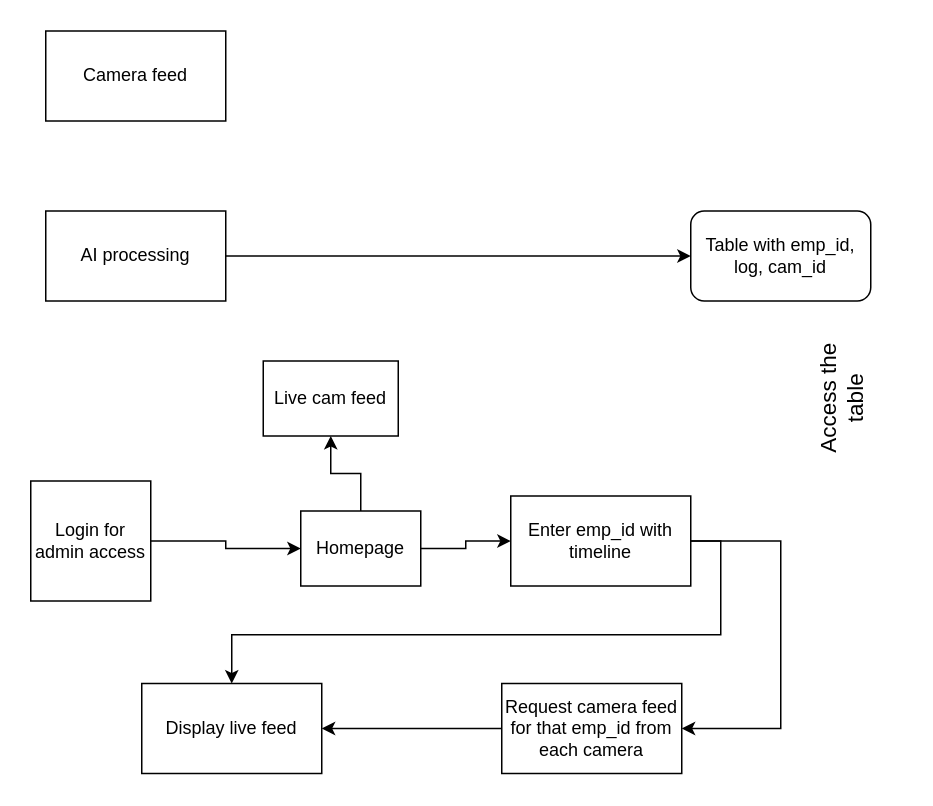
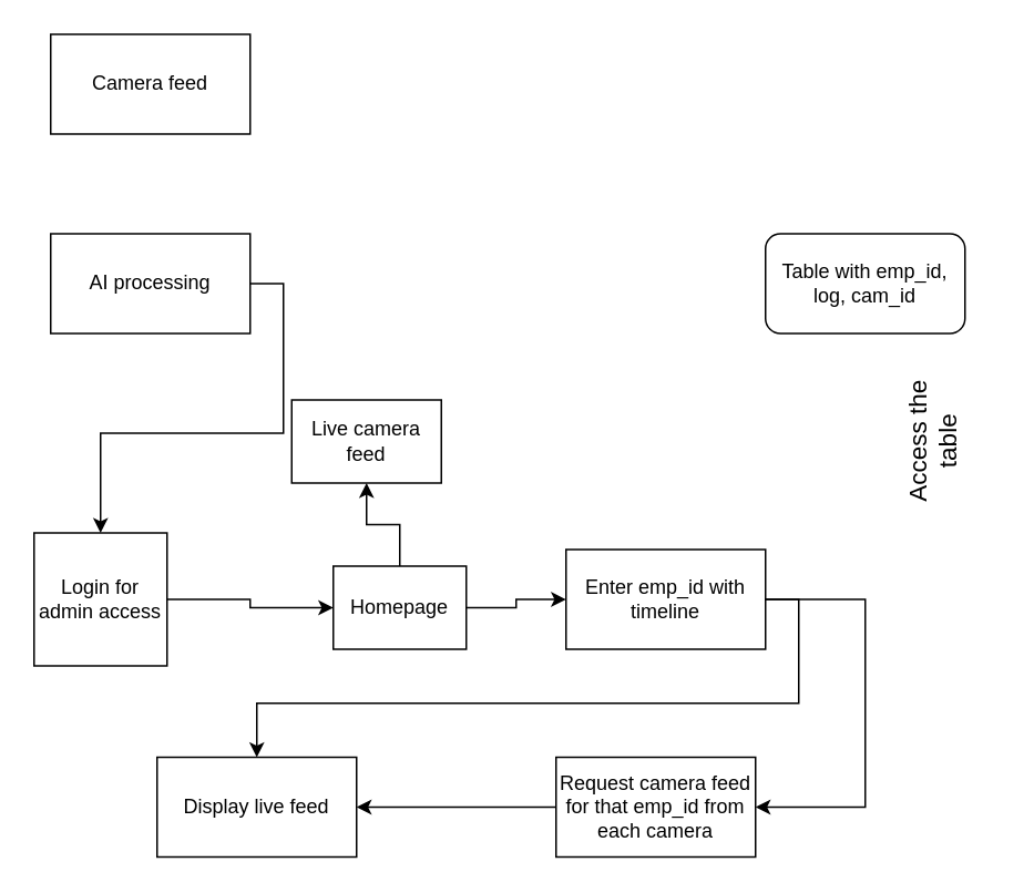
  <mxCell id="0" />
  <mxCell id="1" parent="0" />
  <mxCell id="2" value="Camera feed" style="rounded=0;whiteSpace=wrap;html=1;" vertex="1" parent="1"><mxGeometry x="30" y="20" width="120" height="60" as="geometry" /></mxCell>
- <mxCell id="3" style="edgeStyle=orthogonalEdgeStyle;rounded=0;orthogonalLoop=1;jettySize=auto;html=1;exitX=1;exitY=0.5;exitDx=0;exitDy=0;entryX=0;entryY=0.5;entryDx=0;entryDy=0;" edge="1" parent="1" source="4" target="8"><mxGeometry relative="1" as="geometry" /></mxCell>
+ <mxCell id="3" style="edgeStyle=orthogonalEdgeStyle;rounded=0;orthogonalLoop=1;jettySize=auto;html=1;exitX=1;exitY=0.5;exitDx=0;exitDy=0;" edge="1" parent="1" source="4" target="10"><mxGeometry relative="1" as="geometry" /></mxCell>
  <mxCell id="4" value="AI processing" style="rounded=0;whiteSpace=wrap;html=1;" vertex="1" parent="1"><mxGeometry x="30" y="140" width="120" height="60" as="geometry" /></mxCell>
  <mxCell id="5" style="edgeStyle=orthogonalEdgeStyle;rounded=0;orthogonalLoop=1;jettySize=auto;html=1;exitX=1;exitY=0.5;exitDx=0;exitDy=0;" edge="1" parent="1" source="7" target="17"><mxGeometry relative="1" as="geometry" /></mxCell>
  <mxCell id="6" style="edgeStyle=orthogonalEdgeStyle;rounded=0;orthogonalLoop=1;jettySize=auto;html=1;exitX=1;exitY=0.5;exitDx=0;exitDy=0;entryX=1;entryY=0.5;entryDx=0;entryDy=0;" edge="1" parent="1" source="7" target="16"><mxGeometry relative="1" as="geometry"><Array as="points"><mxPoint x="520" y="360" /><mxPoint x="520" y="485" /></Array></mxGeometry></mxCell>
  <mxCell id="7" value="Enter emp_id with timeline" style="rounded=0;whiteSpace=wrap;html=1;" vertex="1" parent="1"><mxGeometry x="340" y="330" width="120" height="60" as="geometry" /></mxCell>
  <mxCell id="8" value="Table with emp_id, log, cam_id" style="rounded=1;whiteSpace=wrap;html=1;" vertex="1" parent="1"><mxGeometry x="460" y="140" width="120" height="60" as="geometry" /></mxCell>
  <mxCell id="9" style="edgeStyle=orthogonalEdgeStyle;rounded=0;orthogonalLoop=1;jettySize=auto;html=1;exitX=1;exitY=0.5;exitDx=0;exitDy=0;entryX=0;entryY=0.5;entryDx=0;entryDy=0;" edge="1" parent="1" source="10" target="13"><mxGeometry relative="1" as="geometry" /></mxCell>
  <mxCell id="10" value="Login for admin access" style="whiteSpace=wrap;html=1;aspect=fixed;" vertex="1" parent="1"><mxGeometry x="20" y="320" width="80" height="80" as="geometry" /></mxCell>
  <mxCell id="11" style="edgeStyle=orthogonalEdgeStyle;rounded=0;orthogonalLoop=1;jettySize=auto;html=1;exitX=1;exitY=0.5;exitDx=0;exitDy=0;" edge="1" parent="1" source="13" target="7"><mxGeometry relative="1" as="geometry" /></mxCell>
  <mxCell id="12" style="edgeStyle=orthogonalEdgeStyle;rounded=0;orthogonalLoop=1;jettySize=auto;html=1;exitX=0.5;exitY=0;exitDx=0;exitDy=0;entryX=0.5;entryY=1;entryDx=0;entryDy=0;" edge="1" parent="1" source="13" target="14"><mxGeometry relative="1" as="geometry" /></mxCell>
  <mxCell id="13" value="Homepage" style="rounded=0;whiteSpace=wrap;html=1;" vertex="1" parent="1"><mxGeometry x="200" y="340" width="80" height="50" as="geometry" /></mxCell>
- <mxCell id="14" value="Live cam feed" style="rounded=0;whiteSpace=wrap;html=1;" vertex="1" parent="1"><mxGeometry x="175" y="240" width="90" height="50" as="geometry" /></mxCell>
+ <mxCell id="14" value="Live camera feed" style="rounded=0;whiteSpace=wrap;html=1;" vertex="1" parent="1"><mxGeometry x="175" y="240" width="90" height="50" as="geometry" /></mxCell>
  <mxCell id="15" style="edgeStyle=orthogonalEdgeStyle;rounded=0;orthogonalLoop=1;jettySize=auto;html=1;exitX=0;exitY=0.5;exitDx=0;exitDy=0;entryX=1;entryY=0.5;entryDx=0;entryDy=0;" edge="1" parent="1" source="16" target="17"><mxGeometry relative="1" as="geometry" /></mxCell>
  <mxCell id="16" value="Request camera feed for that emp_id from each camera" style="rounded=0;whiteSpace=wrap;html=1;" vertex="1" parent="1"><mxGeometry x="334" y="455" width="120" height="60" as="geometry" /></mxCell>
  <mxCell id="17" value="Display live feed" style="rounded=0;whiteSpace=wrap;html=1;" vertex="1" parent="1"><mxGeometry x="94" y="455" width="120" height="60" as="geometry" /></mxCell>
  <mxCell id="18" value="&lt;font style=&quot;font-size: 15px;&quot;&gt;Access the table&lt;/font&gt;" style="text;html=1;align=center;verticalAlign=middle;whiteSpace=wrap;rounded=0;rotation=-90;" vertex="1" parent="1"><mxGeometry x="520" y="230" width="80" height="70" as="geometry" /></mxCell>
